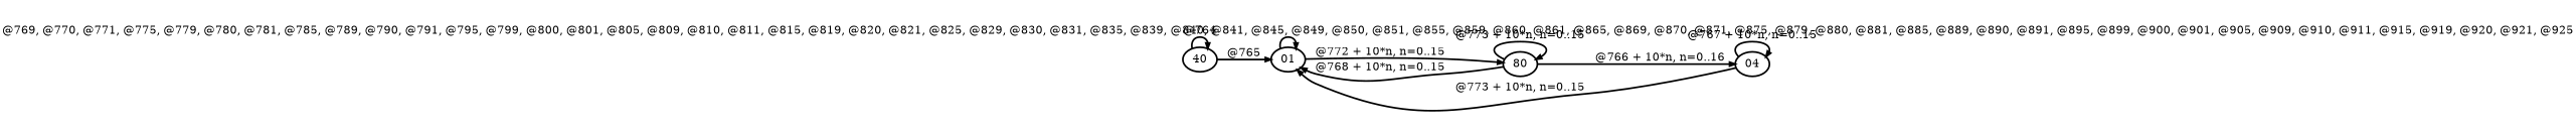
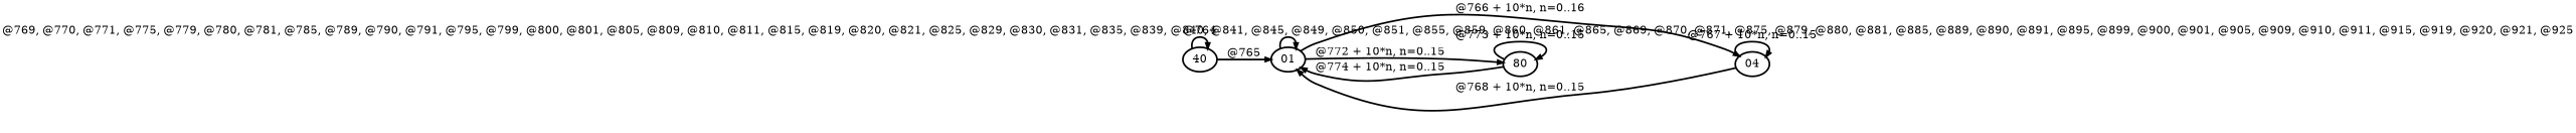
  digraph {
    rankdir=LR
    node [fontsize=20 penwidth=3 shape=oval style=rounded]
    edge [arrowsize=1 color=black fontsize=20 penwidth=3 style=bold]
    n1 [label=40]
    01
    n3 [label=04]
    80
    n1 -> n1 [label="@764"]
    n1 -> 01 [label="@765"]
    01 -> 01 [label="@769, @770, @771, @775, @779, @780, @781, @785, @789, @790, @791, @795, @799, @800, @801, @805, @809, @810, @811, @815, @819, @820, @821, @825, @829, @830, @831, @835, @839, @840, @841, @845, @849, @850, @851, @855, @859, @860, @861, @865, @869, @870, @871, @875, @879, @880, @881, @885, @889, @890, @891, @895, @899, @900, @901, @905, @909, @910, @911, @915, @919, @920, @921, @925"]
-   80 -> n3 [label="@766 + 10*n, n=0..16"]
+   01 -> n3 [label="@766 + 10*n, n=0..16"]
    01 -> 80 [label="@772 + 10*n, n=0..15"]
-   n3 -> 01 [label="@773 + 10*n, n=0..15"]
+   n3 -> 01 [label="@768 + 10*n, n=0..15"]
    n3 -> n3 [label="@767 + 10*n, n=0..15"]
-   80 -> 01 [label="@768 + 10*n, n=0..15"]
+   80 -> 01 [label="@774 + 10*n, n=0..15"]
    80 -> 80 [label="@773 + 10*n, n=0..15"]
  }
